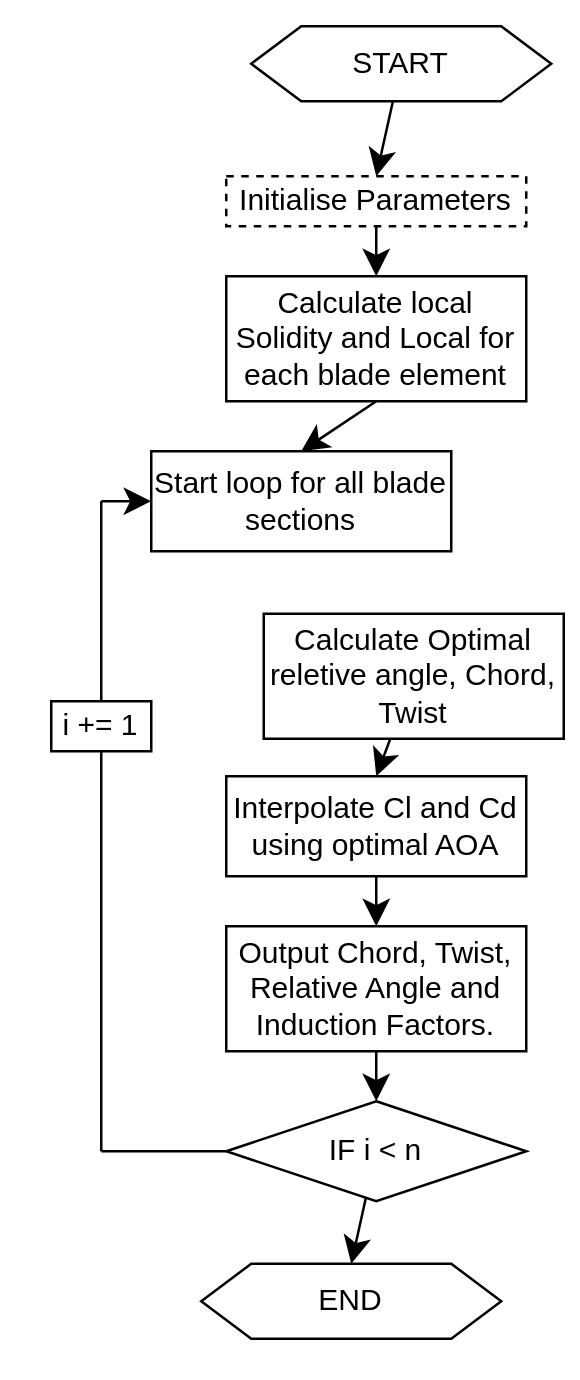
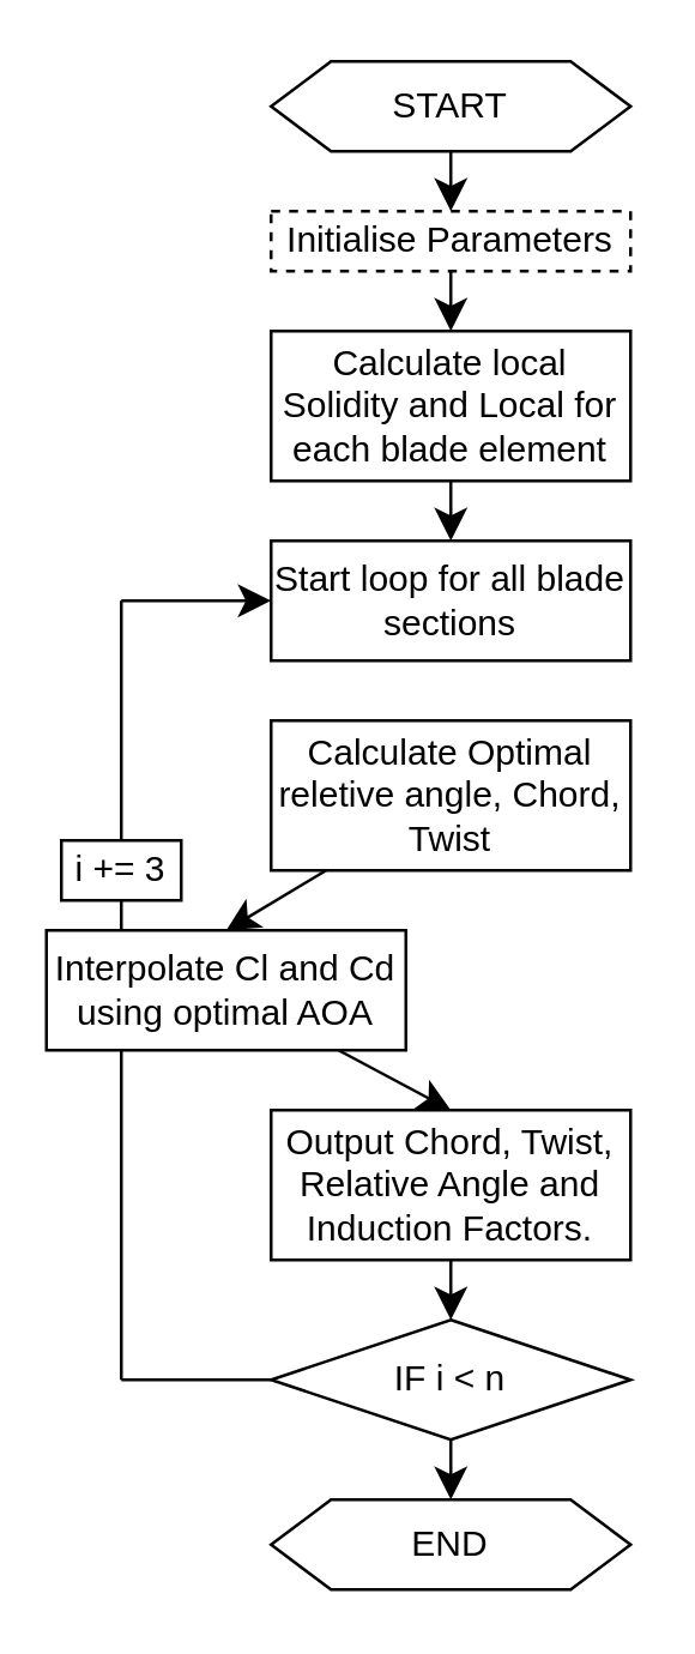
  <mxCell id="0" />
  <mxCell id="1" parent="0" />
  <mxCell id="2" style="edgeStyle=none;curved=1;rounded=0;orthogonalLoop=1;jettySize=auto;html=1;fontSize=12;startSize=8;endSize=8;entryX=0.5;entryY=0;entryDx=0;entryDy=0;" edge="1" parent="1" source="3" target="5"><mxGeometry relative="1" as="geometry"><mxPoint x="150" y="0" as="targetPoint" /></mxGeometry></mxCell>
- <mxCell id="3" value="START" style="shape=hexagon;perimeter=hexagonPerimeter2;whiteSpace=wrap;html=1;fixedSize=1;" vertex="1" parent="1"><mxGeometry x="100" y="10" width="120" height="30" as="geometry" /></mxCell>
+ <mxCell id="3" value="START" style="shape=hexagon;perimeter=hexagonPerimeter2;whiteSpace=wrap;html=1;fixedSize=1;" vertex="1" parent="1"><mxGeometry x="90" width="120" height="30" as="geometry" y="20" /></mxCell>
  <mxCell id="4" style="edgeStyle=none;curved=1;rounded=0;orthogonalLoop=1;jettySize=auto;html=1;fontSize=12;startSize=8;endSize=8;" edge="1" parent="1" source="5" target="8"><mxGeometry relative="1" as="geometry" /></mxCell>
  <mxCell id="5" value="Initialise Parameters" style="rounded=0;whiteSpace=wrap;html=1;dashed=1;" vertex="1" parent="1"><mxGeometry x="90" y="70" width="120" height="20" as="geometry" /></mxCell>
  <mxCell id="6" style="edgeStyle=none;curved=1;rounded=0;orthogonalLoop=1;jettySize=auto;html=1;entryX=0.5;entryY=1;entryDx=0;entryDy=0;fontSize=12;startSize=8;endSize=8;" edge="1" parent="1" source="3" target="3"><mxGeometry relative="1" as="geometry" /></mxCell>
  <mxCell id="7" style="edgeStyle=none;curved=1;rounded=0;orthogonalLoop=1;jettySize=auto;html=1;exitX=0.5;exitY=1;exitDx=0;exitDy=0;entryX=0.5;entryY=0;entryDx=0;entryDy=0;fontSize=12;startSize=8;endSize=8;" edge="1" parent="1" source="8" target="9"><mxGeometry relative="1" as="geometry" /></mxCell>
  <mxCell id="8" value="Calculate local Solidity and Local for each blade element" style="rounded=0;whiteSpace=wrap;html=1;" vertex="1" parent="1"><mxGeometry x="90" y="110" width="120" height="50" as="geometry" /></mxCell>
- <mxCell id="9" value="Start loop for all blade sections" style="rounded=0;whiteSpace=wrap;html=1;" vertex="1" parent="1"><mxGeometry x="60" y="180" width="120" height="40" as="geometry" /></mxCell>
+ <mxCell id="9" value="Start loop for all blade sections" style="rounded=0;whiteSpace=wrap;html=1;" vertex="1" parent="1"><mxGeometry x="90" y="180" width="120" height="40" as="geometry" /></mxCell>
  <mxCell id="10" style="edgeStyle=none;curved=1;rounded=0;orthogonalLoop=1;jettySize=auto;html=1;entryX=0.5;entryY=0;entryDx=0;entryDy=0;fontSize=12;startSize=8;endSize=8;" edge="1" parent="1" source="11" target="18"><mxGeometry relative="1" as="geometry" /></mxCell>
  <mxCell id="11" value="IF i &amp;lt; n" style="rhombus;whiteSpace=wrap;html=1;" vertex="1" parent="1"><mxGeometry x="90" y="440" width="120" height="40" as="geometry" /></mxCell>
  <mxCell id="12" style="edgeStyle=none;curved=1;rounded=0;orthogonalLoop=1;jettySize=auto;html=1;entryX=0.5;entryY=0;entryDx=0;entryDy=0;fontSize=12;startSize=8;endSize=8;" edge="1" parent="1" source="13" target="24"><mxGeometry relative="1" as="geometry" /></mxCell>
- <mxCell id="13" value="Calculate Optimal reletive angle, Chord, Twist" style="rounded=0;whiteSpace=wrap;html=1;" vertex="1" parent="1"><mxGeometry x="105" y="245" width="120" height="50" as="geometry" /></mxCell>
+ <mxCell id="13" value="Calculate Optimal reletive angle, Chord, Twist" style="rounded=0;whiteSpace=wrap;html=1;" vertex="1" parent="1"><mxGeometry x="90" y="240" width="120" height="50" as="geometry" /></mxCell>
  <mxCell id="14" style="edgeStyle=none;curved=1;rounded=0;orthogonalLoop=1;jettySize=auto;html=1;entryX=0.5;entryY=0;entryDx=0;entryDy=0;fontSize=12;startSize=8;endSize=8;" edge="1" parent="1" source="15" target="11"><mxGeometry relative="1" as="geometry" /></mxCell>
  <mxCell id="15" value="Output Chord, Twist, Relative Angle and Induction Factors." style="rounded=0;whiteSpace=wrap;html=1;" vertex="1" parent="1"><mxGeometry x="90" y="370" width="120" height="50" as="geometry" /></mxCell>
  <mxCell id="16" value="" style="endArrow=classic;html=1;rounded=0;fontSize=12;startSize=8;endSize=8;curved=1;entryX=0;entryY=0.5;entryDx=0;entryDy=0;" edge="1" parent="1" target="9"><mxGeometry width="50" height="50" relative="1" as="geometry"><mxPoint x="40" y="200" as="sourcePoint" /><mxPoint x="240" y="290" as="targetPoint" /></mxGeometry></mxCell>
  <mxCell id="17" value="" style="endArrow=none;html=1;rounded=0;fontSize=12;startSize=8;endSize=8;curved=1;exitX=0;exitY=0.5;exitDx=0;exitDy=0;" edge="1" parent="1" source="11"><mxGeometry width="50" height="50" relative="1" as="geometry"><mxPoint x="190" y="340" as="sourcePoint" /><mxPoint x="40" y="460" as="targetPoint" /></mxGeometry></mxCell>
- <mxCell id="18" value="END" style="shape=hexagon;perimeter=hexagonPerimeter2;whiteSpace=wrap;html=1;fixedSize=1;" vertex="1" parent="1"><mxGeometry x="80" y="505" width="120" height="30" as="geometry" /></mxCell>
- <mxCell id="19" value="i += 1" style="rounded=0;whiteSpace=wrap;html=1;" vertex="1" parent="1"><mxGeometry y="280" width="40" height="20" as="geometry" x="20" /></mxCell>
+ <mxCell id="18" value="END" style="shape=hexagon;perimeter=hexagonPerimeter2;whiteSpace=wrap;html=1;fixedSize=1;" vertex="1" parent="1"><mxGeometry x="90" y="500" width="120" height="30" as="geometry" /></mxCell>
+ <mxCell id="19" value="i += 3" style="rounded=0;whiteSpace=wrap;html=1;" vertex="1" parent="1"><mxGeometry y="280" width="40" height="20" as="geometry" x="20" /></mxCell>
  <mxCell id="20" value="" style="endArrow=none;html=1;rounded=0;fontSize=12;startSize=8;endSize=8;curved=1;exitX=0.5;exitY=1;exitDx=0;exitDy=0;" edge="1" parent="1" source="19"><mxGeometry width="50" height="50" relative="1" as="geometry"><mxPoint x="170" y="360" as="sourcePoint" /><mxPoint x="40" y="460" as="targetPoint" /></mxGeometry></mxCell>
  <mxCell id="21" style="edgeStyle=none;curved=1;rounded=0;orthogonalLoop=1;jettySize=auto;html=1;exitX=0.5;exitY=1;exitDx=0;exitDy=0;fontSize=12;startSize=8;endSize=8;" edge="1" parent="1" source="18" target="18"><mxGeometry relative="1" as="geometry" /></mxCell>
  <mxCell id="22" style="edgeStyle=none;curved=1;rounded=0;orthogonalLoop=1;jettySize=auto;html=1;exitX=0.5;exitY=1;exitDx=0;exitDy=0;fontSize=12;startSize=8;endSize=8;" edge="1" parent="1" source="18" target="18"><mxGeometry relative="1" as="geometry" /></mxCell>
  <mxCell id="23" style="edgeStyle=none;curved=1;rounded=0;orthogonalLoop=1;jettySize=auto;html=1;entryX=0.5;entryY=0;entryDx=0;entryDy=0;fontSize=12;startSize=8;endSize=8;" edge="1" parent="1" source="24" target="15"><mxGeometry relative="1" as="geometry" /></mxCell>
- <mxCell id="24" value="Interpolate Cl and Cd using optimal AOA" style="rounded=0;whiteSpace=wrap;html=1;" vertex="1" parent="1"><mxGeometry x="90" y="310" width="120" height="40" as="geometry" /></mxCell>
+ <mxCell id="24" value="Interpolate Cl and Cd using optimal AOA" style="rounded=0;whiteSpace=wrap;html=1;" vertex="1" parent="1"><mxGeometry x="15" y="310" width="120" height="40" as="geometry" /></mxCell>
  <mxCell id="25" style="edgeStyle=none;curved=1;rounded=0;orthogonalLoop=1;jettySize=auto;html=1;exitX=0.5;exitY=0;exitDx=0;exitDy=0;fontSize=12;startSize=8;endSize=8;" edge="1" parent="1" source="8" target="8"><mxGeometry relative="1" as="geometry" /></mxCell>
  <mxCell id="26" value="" style="endArrow=none;html=1;rounded=0;fontSize=12;startSize=8;endSize=8;curved=1;exitX=0.5;exitY=0;exitDx=0;exitDy=0;" edge="1" parent="1" source="19"><mxGeometry width="50" height="50" relative="1" as="geometry"><mxPoint x="60" y="220" as="sourcePoint" /><mxPoint x="40" y="200" as="targetPoint" /></mxGeometry></mxCell>
